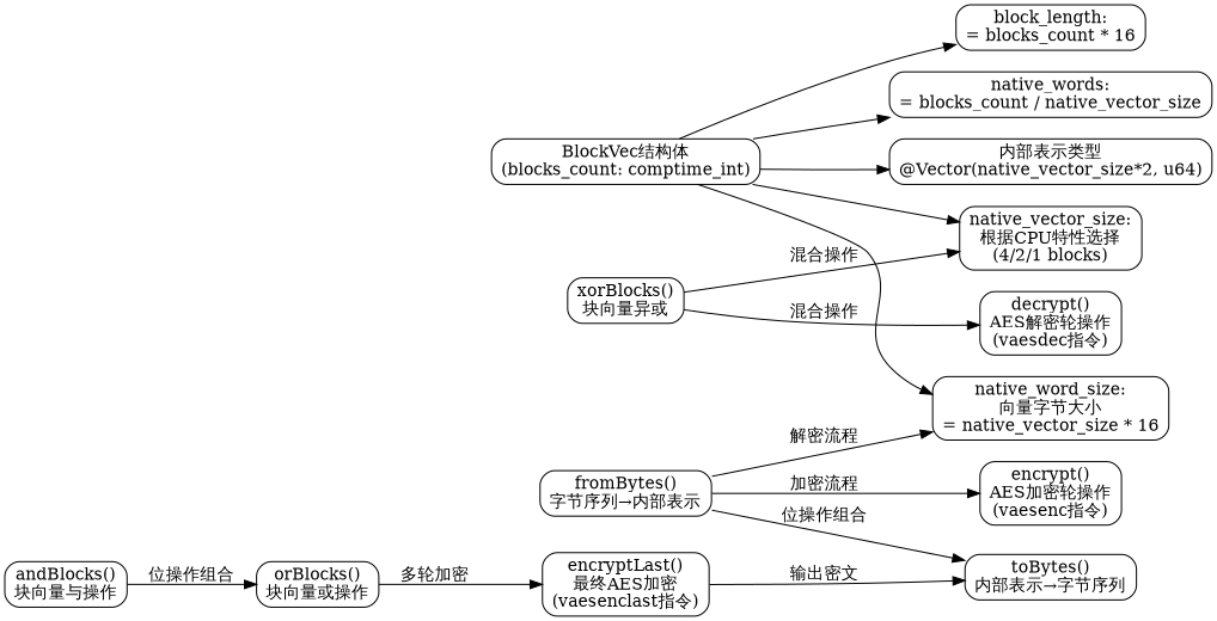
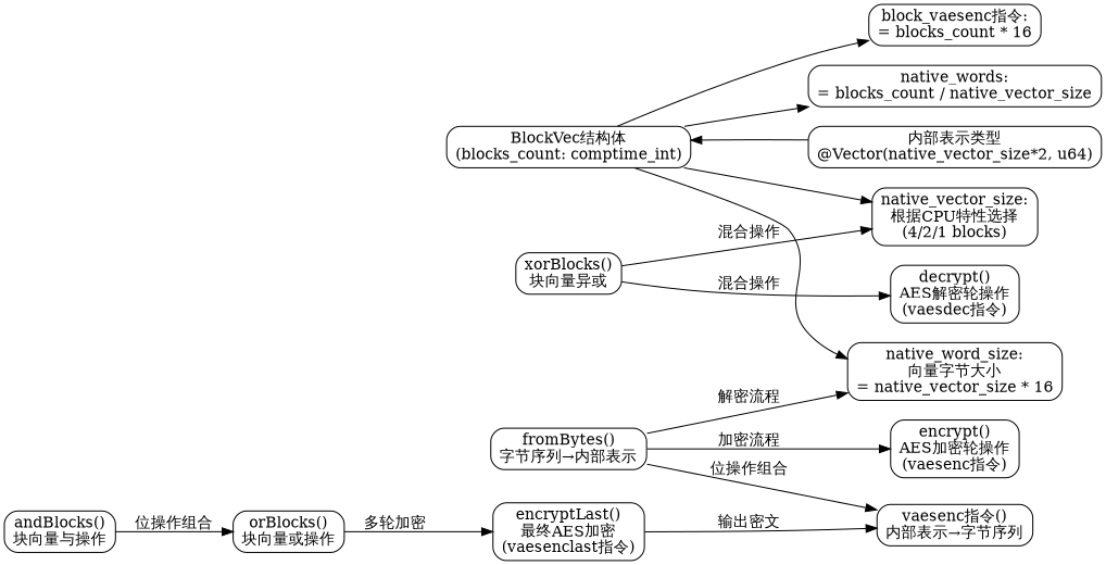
  digraph {
    rankdir=LR
    node [shape=box style=rounded]
    n1 [label="BlockVec结构体\n(blocks_count: comptime_int)"]
    n2 [label="native_vector_size:\n根据CPU特性选择\n(4/2/1 blocks)"]
    n3 [label="native_word_size:\n向量字节大小\n= native_vector_size * 16"]
    n4 [label="native_words:\n= blocks_count / native_vector_size"]
    n5 [label="内部表示类型\n@Vector(native_vector_size*2, u64)"]
-   n6 [label="block_length:\n= blocks_count * 16"]
+   n6 [label="block_vaesenc指令:\n= blocks_count * 16"]
    n7 [label="fromBytes()\n字节序列→内部表示"]
-   n8 [label="toBytes()\n内部表示→字节序列"]
+   n8 [label="vaesenc指令()\n内部表示→字节序列"]
    n9 [label="encrypt()\nAES加密轮操作\n(vaesenc指令)"]
    n10 [label="decrypt()\nAES解密轮操作\n(vaesdec指令)"]
    n11 [label="encryptLast()\n最终AES加密\n(vaesenclast指令)"]
    n12 [label="xorBlocks()\n块向量异或"]
    n13 [label="andBlocks()\n块向量与操作"]
    n14 [label="orBlocks()\n块向量或操作"]
    n1 -> n2
    n1 -> n3
    n1 -> n4
-   n1 -> n5
+   n5 -> n1
    n1 -> n6
    n7 -> n3 [label="解密流程"]
    n7 -> n8 [label="位操作组合"]
    n7 -> n9 [label="加密流程"]
    n11 -> n8 [label="输出密文"]
    n12 -> n2 [label="混合操作"]
    n12 -> n10 [label="混合操作"]
    n13 -> n14 [label="位操作组合"]
    n14 -> n11 [label="多轮加密"]
  }
